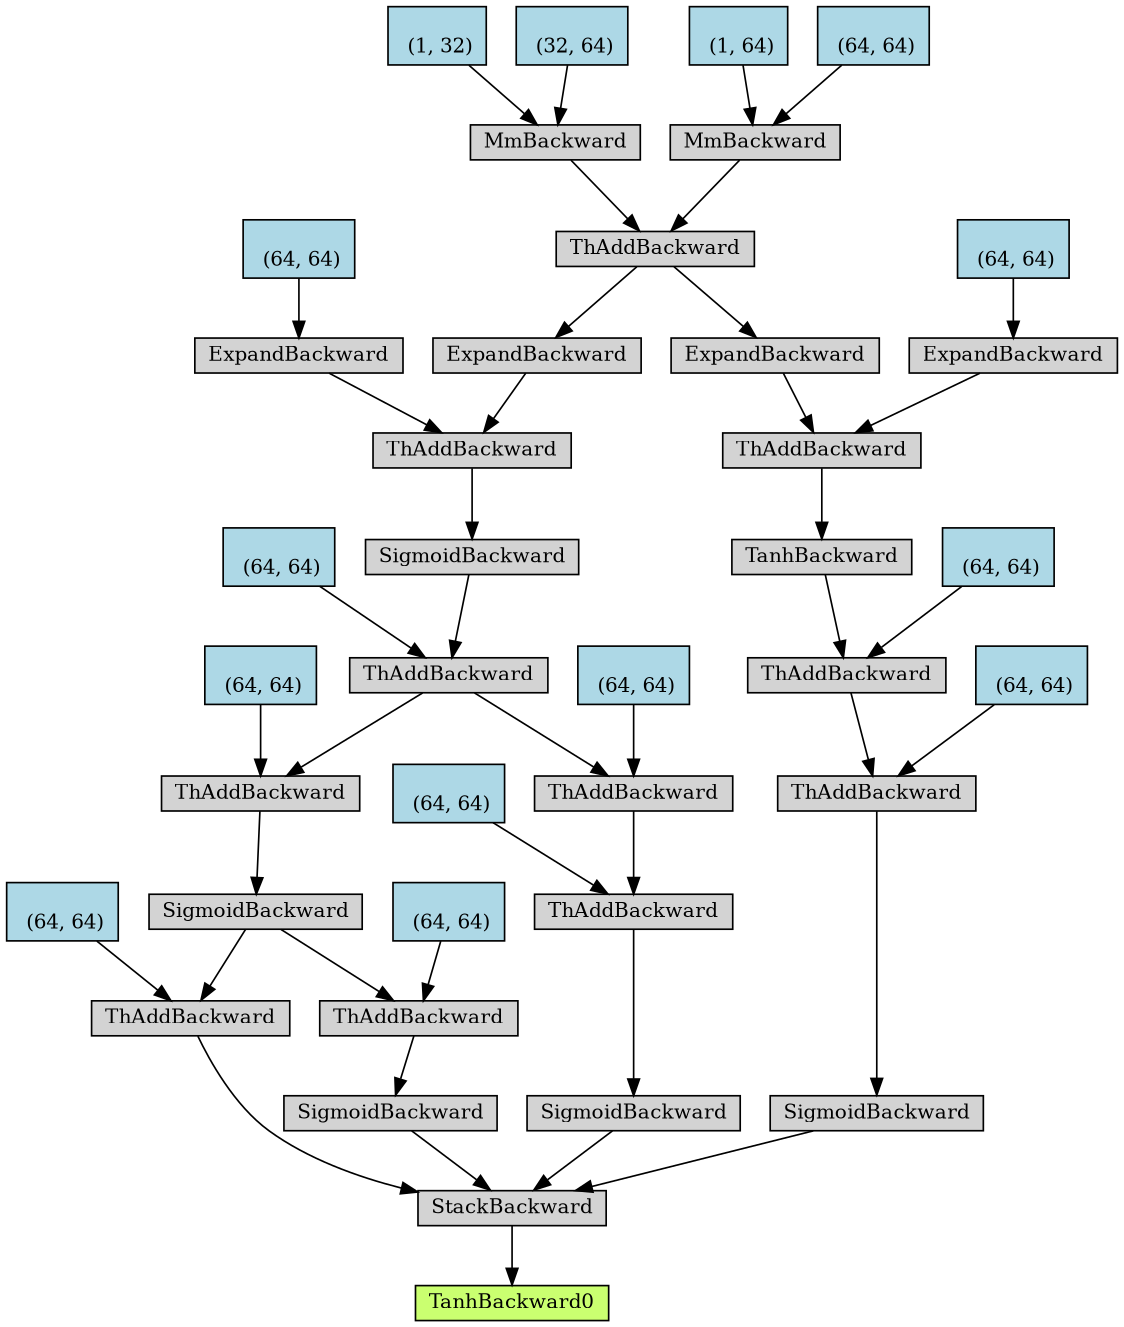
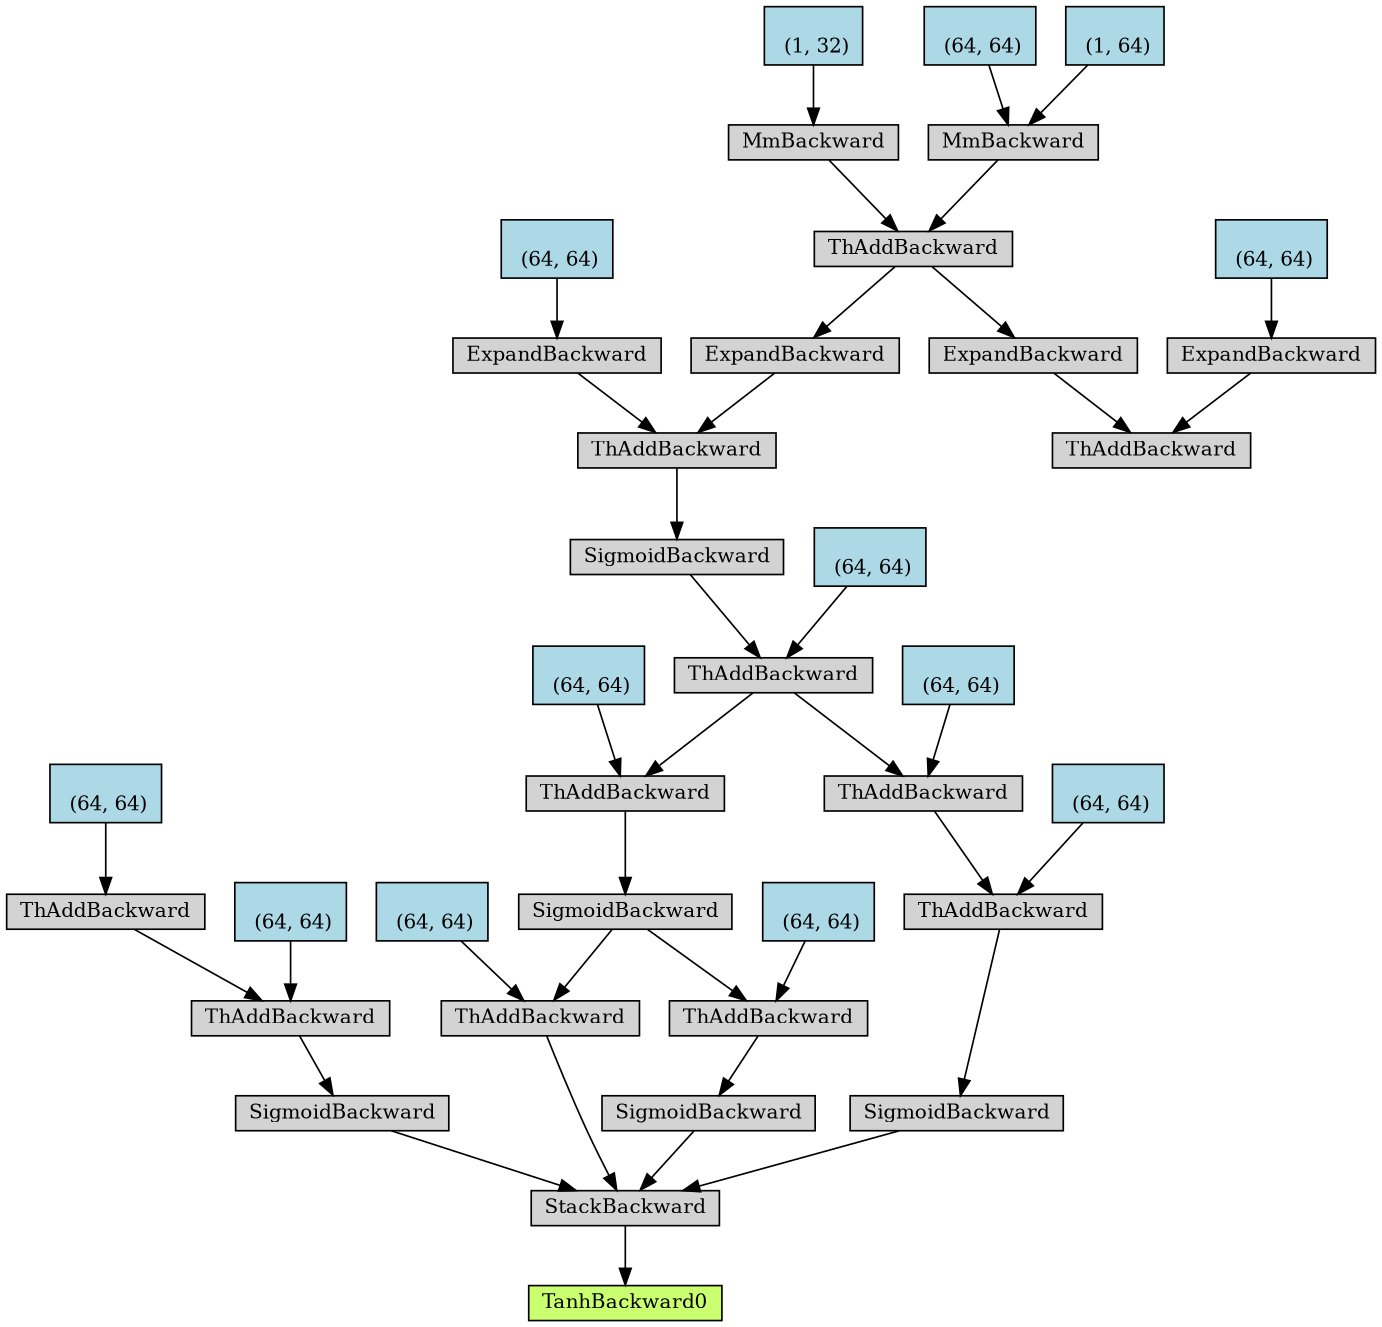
  digraph {
    node [align=left fontsize=12 ranksep=0.1 shape=box style=filled]
    n1 [fillcolor=darkolivegreen1 height=0.2 label=TanhBackward0]
    n2 [height=0.2 label=StackBackward]
    n3 [height=0.2 label=SigmoidBackward]
    n4 [height=0.2 label=ThAddBackward]
    n5 [height=0.2 label=ThAddBackward]
-   n6 [height=0.2 label=TanhBackward]
    n7 [height=0.2 label=ThAddBackward]
    n8 [height=0.2 label=ExpandBackward]
    n9 [height=0.2 label=ThAddBackward]
    n10 [height=0.2 label=ExpandBackward]
    n11 [height=0.2 label=ThAddBackward]
    n12 [height=0.2 label=MmBackward]
    n13 [fillcolor=lightblue height=0.2 label="\n (1, 32)"]
-   n14 [fillcolor=lightblue height=0.2 label="\n (32, 64)"]
    n15 [height=0.2 label=MmBackward]
    n16 [fillcolor=lightblue height=0.2 label="\n (1, 64)"]
    n17 [fillcolor=lightblue height=0.2 label="\n (64, 64)"]
    n18 [height=0.2 label=ExpandBackward]
    n19 [fillcolor=lightblue height=0.2 label="\n (64, 64)"]
    n20 [fillcolor=lightblue height=0.2 label="\n (64, 64)"]
    n21 [fillcolor=lightblue height=0.2 label="\n (64, 64)"]
    n22 [height=0.2 label=ThAddBackward]
    n23 [height=0.2 label=SigmoidBackward]
    n24 [height=0.2 label=ThAddBackward]
    n25 [height=0.2 label=SigmoidBackward]
    n26 [height=0.2 label=ThAddBackward]
    n27 [height=0.2 label=ThAddBackward]
    n28 [height=0.2 label=ThAddBackward]
    n29 [height=0.2 label=ThAddBackward]
    n30 [height=0.2 label=SigmoidBackward]
    n31 [height=0.2 label=ExpandBackward]
    n32 [fillcolor=lightblue height=0.2 label="\n (64, 64)"]
    n33 [fillcolor=lightblue height=0.2 label="\n (64, 64)"]
    n34 [fillcolor=lightblue height=0.2 label="\n (64, 64)"]
    n35 [fillcolor=lightblue height=0.2 label="\n (64, 64)"]
    n36 [fillcolor=lightblue height=0.2 label="\n (64, 64)"]
    n37 [height=0.2 label=SigmoidBackward]
    n38 [fillcolor=lightblue height=0.2 label="\n (64, 64)"]
    n39 [fillcolor=lightblue height=0.2 label="\n (64, 64)"]
    n2 -> n1
    n3 -> n2
    n4 -> n3
    n5 -> n4
-   n6 -> n5
-   n7 -> n6
    n8 -> n7
    n9 -> n8
    n9 -> n10
    n10 -> n11
    n11 -> n30
    n12 -> n9
    n13 -> n12
-   n14 -> n12
    n15 -> n9
    n16 -> n15
    n17 -> n15
    n18 -> n7
    n19 -> n18
    n20 -> n5
    n21 -> n4
    n22 -> n2
    n23 -> n22
    n23 -> n24
    n24 -> n25
    n25 -> n2
    n26 -> n23
    n27 -> n26
    n27 -> n28
    n28 -> n29
    n29 -> n37
    n30 -> n27
    n31 -> n11
    n32 -> n31
    n33 -> n27
    n34 -> n26
    n35 -> n22
    n36 -> n24
    n37 -> n2
    n38 -> n28
    n39 -> n29
  }
